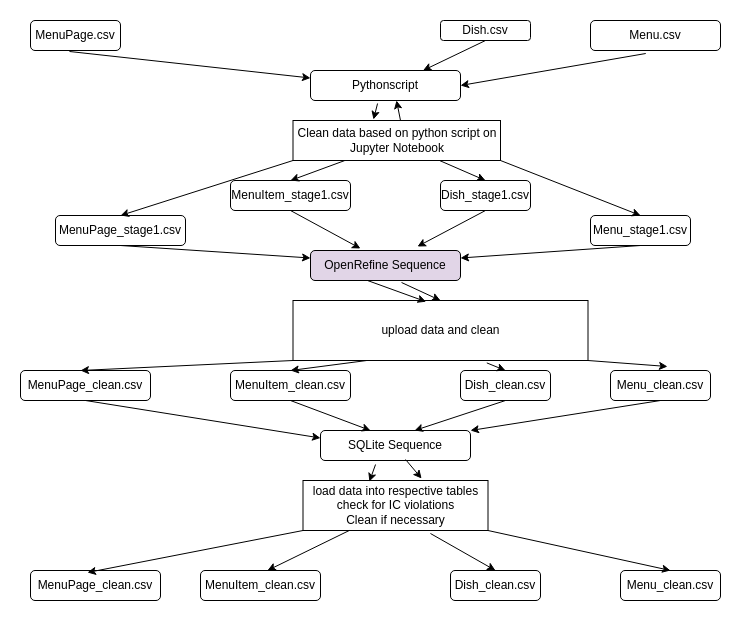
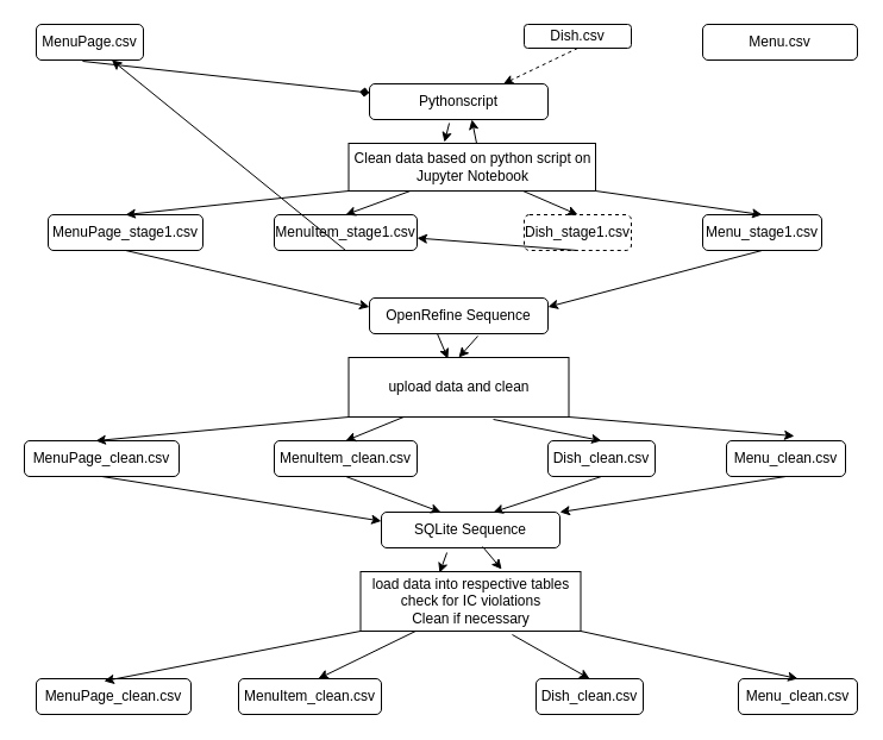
  <mxCell id="0" />
  <mxCell id="1" parent="0" />
  <mxCell id="2" value="Menu.csv" style="rounded=1;whiteSpace=wrap;html=1;" vertex="1" parent="1"><mxGeometry x="590" y="20" width="130" height="30" as="geometry" /></mxCell>
  <mxCell id="3" value="MenuPage.csv" style="rounded=1;whiteSpace=wrap;html=1;" vertex="1" parent="1"><mxGeometry x="30" y="20" width="90" height="30" as="geometry" /></mxCell>
  <mxCell id="4" value="Dish.csv" style="rounded=1;whiteSpace=wrap;html=1;" vertex="1" parent="1"><mxGeometry x="440" y="20" width="90" height="20" as="geometry" /></mxCell>
  <mxCell id="5" value="Pythonscript" style="rounded=1;whiteSpace=wrap;html=1;" vertex="1" parent="1"><mxGeometry x="310" y="70" width="150" height="30" as="geometry" /></mxCell>
- <mxCell id="6" value="" style="endArrow=classic;html=1;rounded=0;exitX=0.433;exitY=1.033;exitDx=0;exitDy=0;exitPerimeter=0;entryX=0;entryY=0.25;entryDx=0;entryDy=0;" edge="1" parent="1" source="3" target="5"><mxGeometry width="50" height="50" relative="1" as="geometry"><mxPoint x="340" y="310" as="sourcePoint" /><mxPoint x="390" y="260" as="targetPoint" /></mxGeometry></mxCell>
- <mxCell id="7" value="MenuPage_stage1.csv" style="rounded=1;whiteSpace=wrap;html=1;" vertex="1" parent="1"><mxGeometry x="55" y="215" width="130" height="30" as="geometry" /></mxCell>
+ <mxCell id="6" value="" style="endArrow=diamond;html=1;rounded=0;exitX=0.433;exitY=1.033;exitDx=0;exitDy=0;exitPerimeter=0;entryX=0;entryY=0.25;entryDx=0;entryDy=0;" edge="1" parent="1" source="3" target="5"><mxGeometry width="50" height="50" relative="1" as="geometry"><mxPoint x="340" y="310" as="sourcePoint" /><mxPoint x="390" y="260" as="targetPoint" /></mxGeometry></mxCell>
+ <mxCell id="7" value="MenuPage_stage1.csv" style="rounded=1;whiteSpace=wrap;html=1;" vertex="1" parent="1"><mxGeometry x="40" y="180" width="130" height="30" as="geometry" /></mxCell>
  <mxCell id="8" value="MenuItem_stage1.csv" style="rounded=1;whiteSpace=wrap;html=1;" vertex="1" parent="1"><mxGeometry x="230" y="180" width="120" height="30" as="geometry" /></mxCell>
- <mxCell id="9" value="Dish_stage1.csv" style="rounded=1;whiteSpace=wrap;html=1;" vertex="1" parent="1"><mxGeometry x="440" y="180" width="90" height="30" as="geometry" /></mxCell>
- <mxCell id="10" value="Menu_stage1.csv" style="rounded=1;whiteSpace=wrap;html=1;" vertex="1" parent="1"><mxGeometry x="590" y="215" width="100" height="30" as="geometry" /></mxCell>
- <mxCell id="11" value="OpenRefine Sequence" style="rounded=1;whiteSpace=wrap;html=1;fillColor=#e1d5e7;" vertex="1" parent="1"><mxGeometry x="310" y="250" width="150" height="30" as="geometry" /></mxCell>
+ <mxCell id="9" value="Dish_stage1.csv" style="rounded=1;whiteSpace=wrap;html=1;dashed=1;" vertex="1" parent="1"><mxGeometry x="440" y="180" width="90" height="30" as="geometry" /></mxCell>
+ <mxCell id="10" value="Menu_stage1.csv" style="rounded=1;whiteSpace=wrap;html=1;" vertex="1" parent="1"><mxGeometry x="590" y="180" width="100" height="30" as="geometry" /></mxCell>
+ <mxCell id="11" value="OpenRefine Sequence" style="rounded=1;whiteSpace=wrap;html=1;" vertex="1" parent="1"><mxGeometry x="310" y="250" width="150" height="30" as="geometry" /></mxCell>
  <mxCell id="12" value="MenuPage_clean.csv" style="rounded=1;whiteSpace=wrap;html=1;" vertex="1" parent="1"><mxGeometry x="20" y="370" width="130" height="30" as="geometry" /></mxCell>
  <mxCell id="13" value="MenuItem_clean.csv" style="rounded=1;whiteSpace=wrap;html=1;" vertex="1" parent="1"><mxGeometry x="230" y="370" width="120" height="30" as="geometry" /></mxCell>
  <mxCell id="14" value="Dish_clean.csv" style="rounded=1;whiteSpace=wrap;html=1;" vertex="1" parent="1"><mxGeometry x="460" y="370" width="90" height="30" as="geometry" /></mxCell>
  <mxCell id="15" value="Menu_clean.csv" style="rounded=1;whiteSpace=wrap;html=1;" vertex="1" parent="1"><mxGeometry x="610" y="370" width="100" height="30" as="geometry" /></mxCell>
  <mxCell id="16" value="SQLite Sequence" style="rounded=1;whiteSpace=wrap;html=1;" vertex="1" parent="1"><mxGeometry x="320" y="430" width="150" height="30" as="geometry" /></mxCell>
  <mxCell id="17" value="load data into respective tables&lt;br&gt;check for IC violations&lt;br&gt;Clean if necessary" style="rounded=0;whiteSpace=wrap;html=1;" vertex="1" parent="1"><mxGeometry x="302.5" y="480" width="185" height="50" as="geometry" /></mxCell>
  <mxCell id="18" value="Clean data based on python script on Jupyter Notebook" style="rounded=0;whiteSpace=wrap;html=1;" vertex="1" parent="1"><mxGeometry x="292.5" y="120" width="207.5" height="40" as="geometry" /></mxCell>
  <mxCell id="19" value="MenuPage_clean.csv" style="rounded=1;whiteSpace=wrap;html=1;" vertex="1" parent="1"><mxGeometry x="30" y="570" width="130" height="30" as="geometry" /></mxCell>
  <mxCell id="20" value="MenuItem_clean.csv" style="rounded=1;whiteSpace=wrap;html=1;" vertex="1" parent="1"><mxGeometry x="200" y="570" width="120" height="30" as="geometry" /></mxCell>
  <mxCell id="21" value="Dish_clean.csv" style="rounded=1;whiteSpace=wrap;html=1;" vertex="1" parent="1"><mxGeometry x="450" y="570" width="90" height="30" as="geometry" /></mxCell>
  <mxCell id="22" value="Menu_clean.csv" style="rounded=1;whiteSpace=wrap;html=1;" vertex="1" parent="1"><mxGeometry x="620" y="570" width="100" height="30" as="geometry" /></mxCell>
- <mxCell id="23" value="upload data and clean" style="rounded=0;whiteSpace=wrap;html=1;" vertex="1" parent="1"><mxGeometry x="292.5" y="300" width="295" height="60" as="geometry" /></mxCell>
- <mxCell id="24" value="" style="endArrow=classic;html=1;rounded=0;exitX=0.5;exitY=1;exitDx=0;exitDy=0;entryX=0.75;entryY=0;entryDx=0;entryDy=0;" edge="1" parent="1" source="4" target="5"><mxGeometry width="50" height="50" relative="1" as="geometry"><mxPoint x="340" y="330" as="sourcePoint" /><mxPoint x="390" y="280" as="targetPoint" /></mxGeometry></mxCell>
- <mxCell id="25" value="" style="endArrow=classic;html=1;rounded=0;exitX=0.425;exitY=1.1;exitDx=0;exitDy=0;exitPerimeter=0;entryX=1;entryY=0.5;entryDx=0;entryDy=0;" edge="1" parent="1" source="2" target="5"><mxGeometry width="50" height="50" relative="1" as="geometry"><mxPoint x="340" y="330" as="sourcePoint" /><mxPoint x="390" y="280" as="targetPoint" /></mxGeometry></mxCell>
+ <mxCell id="23" value="upload data and clean" style="rounded=0;whiteSpace=wrap;html=1;" vertex="1" parent="1"><mxGeometry x="292.5" y="300" width="185" height="50" as="geometry" /></mxCell>
+ <mxCell id="24" value="" style="endArrow=classic;html=1;rounded=0;exitX=0.5;exitY=1;exitDx=0;exitDy=0;entryX=0.75;entryY=0;entryDx=0;entryDy=0;dashed=1;" edge="1" parent="1" source="4" target="5"><mxGeometry width="50" height="50" relative="1" as="geometry"><mxPoint x="340" y="330" as="sourcePoint" /><mxPoint x="390" y="280" as="targetPoint" /></mxGeometry></mxCell>
  <mxCell id="26" value="" style="endArrow=classic;html=1;rounded=0;exitX=0.447;exitY=1.1;exitDx=0;exitDy=0;exitPerimeter=0;entryX=0.388;entryY=-0.025;entryDx=0;entryDy=0;entryPerimeter=0;" edge="1" parent="1" source="5" target="18"><mxGeometry width="50" height="50" relative="1" as="geometry"><mxPoint x="340" y="330" as="sourcePoint" /><mxPoint x="390" y="280" as="targetPoint" /></mxGeometry></mxCell>
  <mxCell id="27" value="" style="endArrow=classic;html=1;rounded=0;" edge="1" parent="1"><mxGeometry width="50" height="50" relative="1" as="geometry"><mxPoint x="400" y="120" as="sourcePoint" /><mxPoint x="396" y="100" as="targetPoint" /></mxGeometry></mxCell>
  <mxCell id="28" value="" style="endArrow=classic;html=1;rounded=0;entryX=0.5;entryY=0;entryDx=0;entryDy=0;exitX=0;exitY=1;exitDx=0;exitDy=0;" edge="1" parent="1" source="18" target="7"><mxGeometry width="50" height="50" relative="1" as="geometry"><mxPoint x="290" y="160" as="sourcePoint" /><mxPoint x="390" y="280" as="targetPoint" /></mxGeometry></mxCell>
  <mxCell id="29" value="" style="endArrow=classic;html=1;rounded=0;exitX=0.25;exitY=1;exitDx=0;exitDy=0;entryX=0.5;entryY=0;entryDx=0;entryDy=0;" edge="1" parent="1" source="18" target="8"><mxGeometry width="50" height="50" relative="1" as="geometry"><mxPoint x="340" y="330" as="sourcePoint" /><mxPoint x="390" y="280" as="targetPoint" /></mxGeometry></mxCell>
  <mxCell id="30" value="" style="endArrow=classic;html=1;rounded=0;exitX=0.706;exitY=1;exitDx=0;exitDy=0;exitPerimeter=0;entryX=0.5;entryY=0;entryDx=0;entryDy=0;" edge="1" parent="1" source="18" target="9"><mxGeometry width="50" height="50" relative="1" as="geometry"><mxPoint x="340" y="330" as="sourcePoint" /><mxPoint x="390" y="280" as="targetPoint" /></mxGeometry></mxCell>
  <mxCell id="31" value="" style="endArrow=classic;html=1;rounded=0;exitX=1;exitY=1;exitDx=0;exitDy=0;entryX=0.5;entryY=0;entryDx=0;entryDy=0;" edge="1" parent="1" source="18" target="10"><mxGeometry width="50" height="50" relative="1" as="geometry"><mxPoint x="340" y="330" as="sourcePoint" /><mxPoint x="390" y="280" as="targetPoint" /></mxGeometry></mxCell>
  <mxCell id="32" value="" style="endArrow=classic;html=1;rounded=0;exitX=0.5;exitY=1;exitDx=0;exitDy=0;entryX=0;entryY=0.25;entryDx=0;entryDy=0;" edge="1" parent="1" source="7" target="11"><mxGeometry width="50" height="50" relative="1" as="geometry"><mxPoint x="340" y="330" as="sourcePoint" /><mxPoint x="300" y="250" as="targetPoint" /></mxGeometry></mxCell>
- <mxCell id="33" value="" style="endArrow=classic;html=1;rounded=0;exitX=0.5;exitY=1;exitDx=0;exitDy=0;entryX=0.333;entryY=-0.067;entryDx=0;entryDy=0;entryPerimeter=0;" edge="1" parent="1" source="8" target="11"><mxGeometry width="50" height="50" relative="1" as="geometry"><mxPoint x="340" y="330" as="sourcePoint" /><mxPoint x="390" y="280" as="targetPoint" /></mxGeometry></mxCell>
- <mxCell id="34" value="" style="endArrow=classic;html=1;rounded=0;exitX=0.5;exitY=1;exitDx=0;exitDy=0;entryX=0.713;entryY=-0.133;entryDx=0;entryDy=0;entryPerimeter=0;" edge="1" parent="1" source="9" target="11"><mxGeometry width="50" height="50" relative="1" as="geometry"><mxPoint x="340" y="330" as="sourcePoint" /><mxPoint x="390" y="280" as="targetPoint" /></mxGeometry></mxCell>
+ <mxCell id="33" value="" style="endArrow=classic;html=1;rounded=0;exitX=0.5;exitY=1;exitDx=0;exitDy=0;" edge="1" parent="1" source="8" target="3"><mxGeometry width="50" height="50" relative="1" as="geometry"><mxPoint x="340" y="330" as="sourcePoint" /><mxPoint x="390" y="280" as="targetPoint" /></mxGeometry></mxCell>
+ <mxCell id="34" value="" style="endArrow=classic;html=1;rounded=0;exitX=0.5;exitY=1;exitDx=0;exitDy=0;" edge="1" parent="1" source="9" target="8"><mxGeometry width="50" height="50" relative="1" as="geometry"><mxPoint x="340" y="330" as="sourcePoint" /><mxPoint x="390" y="280" as="targetPoint" /></mxGeometry></mxCell>
  <mxCell id="35" value="" style="endArrow=classic;html=1;rounded=0;exitX=0.5;exitY=1;exitDx=0;exitDy=0;entryX=1;entryY=0.25;entryDx=0;entryDy=0;" edge="1" parent="1" source="10" target="11"><mxGeometry width="50" height="50" relative="1" as="geometry"><mxPoint x="340" y="330" as="sourcePoint" /><mxPoint x="390" y="280" as="targetPoint" /></mxGeometry></mxCell>
  <mxCell id="36" value="" style="endArrow=classic;html=1;rounded=0;exitX=0.38;exitY=1;exitDx=0;exitDy=0;exitPerimeter=0;entryX=0.451;entryY=0.02;entryDx=0;entryDy=0;entryPerimeter=0;" edge="1" parent="1" source="11" target="23"><mxGeometry width="50" height="50" relative="1" as="geometry"><mxPoint x="340" y="330" as="sourcePoint" /><mxPoint x="390" y="280" as="targetPoint" /></mxGeometry></mxCell>
  <mxCell id="37" value="" style="endArrow=classic;html=1;rounded=0;entryX=0.5;entryY=0;entryDx=0;entryDy=0;exitX=0.607;exitY=1.067;exitDx=0;exitDy=0;exitPerimeter=0;" edge="1" parent="1" source="11" target="23"><mxGeometry width="50" height="50" relative="1" as="geometry"><mxPoint x="340" y="330" as="sourcePoint" /><mxPoint x="390" y="280" as="targetPoint" /></mxGeometry></mxCell>
  <mxCell id="38" value="" style="endArrow=classic;html=1;rounded=0;exitX=0;exitY=1;exitDx=0;exitDy=0;" edge="1" parent="1" source="23"><mxGeometry width="50" height="50" relative="1" as="geometry"><mxPoint x="340" y="330" as="sourcePoint" /><mxPoint x="80" y="370" as="targetPoint" /></mxGeometry></mxCell>
  <mxCell id="39" value="" style="endArrow=classic;html=1;rounded=0;exitX=0.25;exitY=1;exitDx=0;exitDy=0;entryX=0.5;entryY=0;entryDx=0;entryDy=0;" edge="1" parent="1" source="23" target="13"><mxGeometry width="50" height="50" relative="1" as="geometry"><mxPoint x="340" y="330" as="sourcePoint" /><mxPoint x="390" y="280" as="targetPoint" /></mxGeometry></mxCell>
  <mxCell id="40" value="" style="endArrow=classic;html=1;rounded=0;exitX=0.657;exitY=1.04;exitDx=0;exitDy=0;exitPerimeter=0;entryX=0.5;entryY=0;entryDx=0;entryDy=0;" edge="1" parent="1" source="23" target="14"><mxGeometry width="50" height="50" relative="1" as="geometry"><mxPoint x="340" y="330" as="sourcePoint" /><mxPoint x="390" y="280" as="targetPoint" /></mxGeometry></mxCell>
  <mxCell id="41" value="" style="endArrow=classic;html=1;rounded=0;exitX=1;exitY=1;exitDx=0;exitDy=0;entryX=0.57;entryY=-0.133;entryDx=0;entryDy=0;entryPerimeter=0;" edge="1" parent="1" source="23" target="15"><mxGeometry width="50" height="50" relative="1" as="geometry"><mxPoint x="340" y="330" as="sourcePoint" /><mxPoint x="390" y="280" as="targetPoint" /></mxGeometry></mxCell>
  <mxCell id="42" value="" style="endArrow=classic;html=1;rounded=0;exitX=0.5;exitY=1;exitDx=0;exitDy=0;entryX=0;entryY=0.25;entryDx=0;entryDy=0;" edge="1" parent="1" source="12" target="16"><mxGeometry width="50" height="50" relative="1" as="geometry"><mxPoint x="340" y="330" as="sourcePoint" /><mxPoint x="390" y="280" as="targetPoint" /></mxGeometry></mxCell>
  <mxCell id="43" value="" style="endArrow=classic;html=1;rounded=0;exitX=0.5;exitY=1;exitDx=0;exitDy=0;entryX=0.333;entryY=0;entryDx=0;entryDy=0;entryPerimeter=0;" edge="1" parent="1" source="13" target="16"><mxGeometry width="50" height="50" relative="1" as="geometry"><mxPoint x="340" y="330" as="sourcePoint" /><mxPoint x="390" y="280" as="targetPoint" /></mxGeometry></mxCell>
  <mxCell id="44" value="" style="endArrow=classic;html=1;rounded=0;exitX=0.5;exitY=1;exitDx=0;exitDy=0;" edge="1" parent="1" source="14"><mxGeometry width="50" height="50" relative="1" as="geometry"><mxPoint x="340" y="330" as="sourcePoint" /><mxPoint x="414" y="430" as="targetPoint" /></mxGeometry></mxCell>
  <mxCell id="45" value="" style="endArrow=classic;html=1;rounded=0;exitX=0.5;exitY=1;exitDx=0;exitDy=0;entryX=1;entryY=0;entryDx=0;entryDy=0;" edge="1" parent="1" source="15" target="16"><mxGeometry width="50" height="50" relative="1" as="geometry"><mxPoint x="340" y="330" as="sourcePoint" /><mxPoint x="390" y="280" as="targetPoint" /></mxGeometry></mxCell>
  <mxCell id="46" value="" style="endArrow=classic;html=1;rounded=0;exitX=0.367;exitY=1.133;exitDx=0;exitDy=0;exitPerimeter=0;entryX=0.359;entryY=0.02;entryDx=0;entryDy=0;entryPerimeter=0;" edge="1" parent="1" source="16" target="17"><mxGeometry width="50" height="50" relative="1" as="geometry"><mxPoint x="340" y="330" as="sourcePoint" /><mxPoint x="390" y="280" as="targetPoint" /></mxGeometry></mxCell>
  <mxCell id="47" value="" style="endArrow=classic;html=1;rounded=0;exitX=0.567;exitY=0.967;exitDx=0;exitDy=0;exitPerimeter=0;entryX=0.641;entryY=-0.04;entryDx=0;entryDy=0;entryPerimeter=0;" edge="1" parent="1" source="16" target="17"><mxGeometry width="50" height="50" relative="1" as="geometry"><mxPoint x="340" y="330" as="sourcePoint" /><mxPoint x="390" y="280" as="targetPoint" /></mxGeometry></mxCell>
  <mxCell id="48" value="" style="endArrow=classic;html=1;rounded=0;exitX=0;exitY=1;exitDx=0;exitDy=0;entryX=0.438;entryY=0.067;entryDx=0;entryDy=0;entryPerimeter=0;" edge="1" parent="1" source="17" target="19"><mxGeometry width="50" height="50" relative="1" as="geometry"><mxPoint x="340" y="330" as="sourcePoint" /><mxPoint x="390" y="280" as="targetPoint" /></mxGeometry></mxCell>
  <mxCell id="49" value="" style="endArrow=classic;html=1;rounded=0;exitX=0.25;exitY=1;exitDx=0;exitDy=0;entryX=0.558;entryY=0;entryDx=0;entryDy=0;entryPerimeter=0;" edge="1" parent="1" source="17" target="20"><mxGeometry width="50" height="50" relative="1" as="geometry"><mxPoint x="340" y="330" as="sourcePoint" /><mxPoint x="390" y="280" as="targetPoint" /></mxGeometry></mxCell>
  <mxCell id="50" value="" style="endArrow=classic;html=1;rounded=0;exitX=0.689;exitY=1.06;exitDx=0;exitDy=0;exitPerimeter=0;entryX=0.5;entryY=0;entryDx=0;entryDy=0;" edge="1" parent="1" source="17" target="21"><mxGeometry width="50" height="50" relative="1" as="geometry"><mxPoint x="340" y="330" as="sourcePoint" /><mxPoint x="390" y="280" as="targetPoint" /></mxGeometry></mxCell>
  <mxCell id="51" value="" style="endArrow=classic;html=1;rounded=0;exitX=1;exitY=1;exitDx=0;exitDy=0;entryX=0.5;entryY=0;entryDx=0;entryDy=0;" edge="1" parent="1" source="17" target="22"><mxGeometry width="50" height="50" relative="1" as="geometry"><mxPoint x="340" y="330" as="sourcePoint" /><mxPoint x="390" y="280" as="targetPoint" /></mxGeometry></mxCell>
